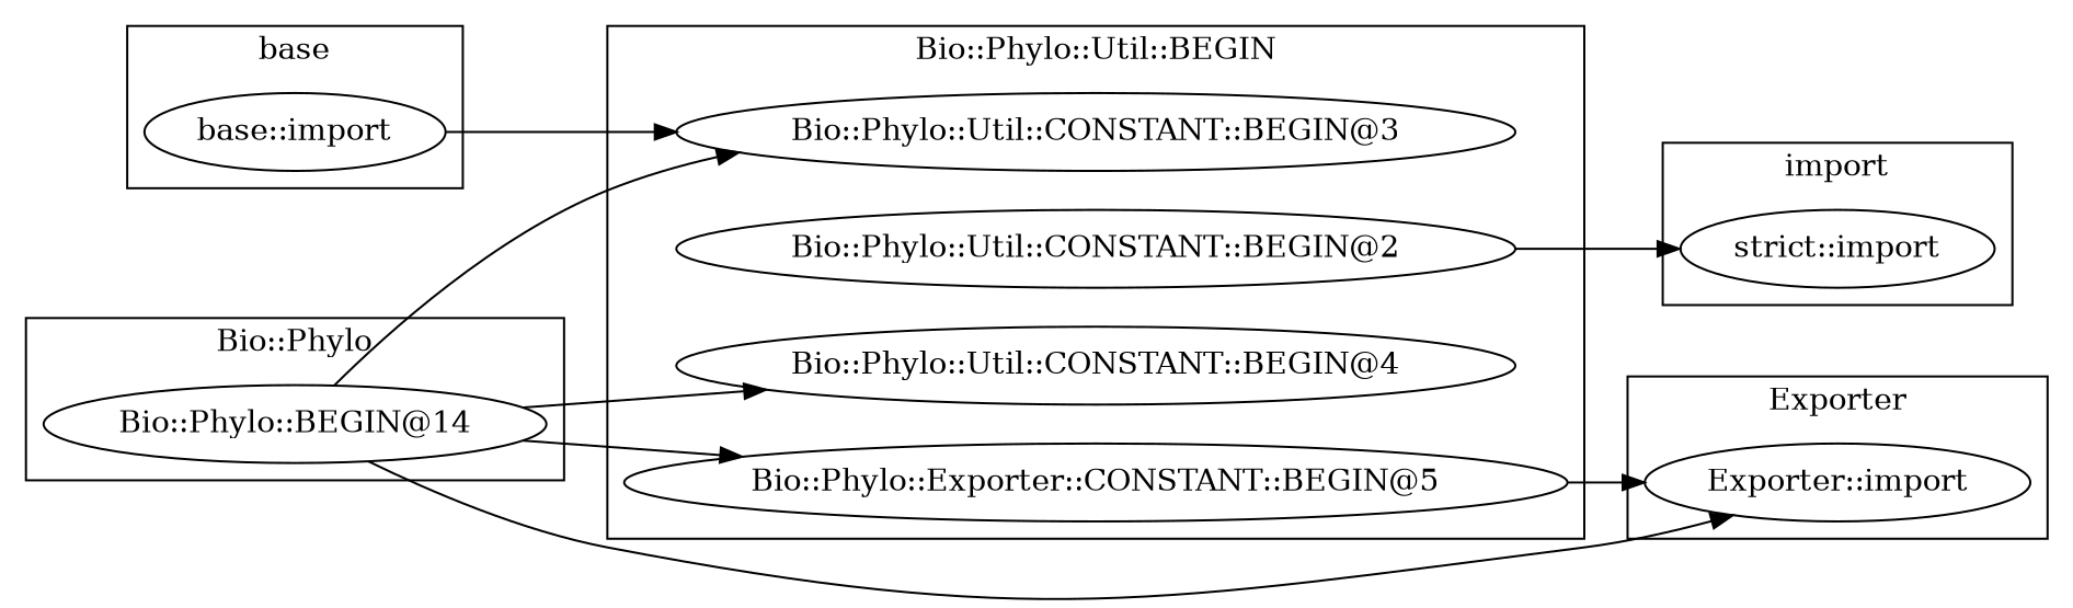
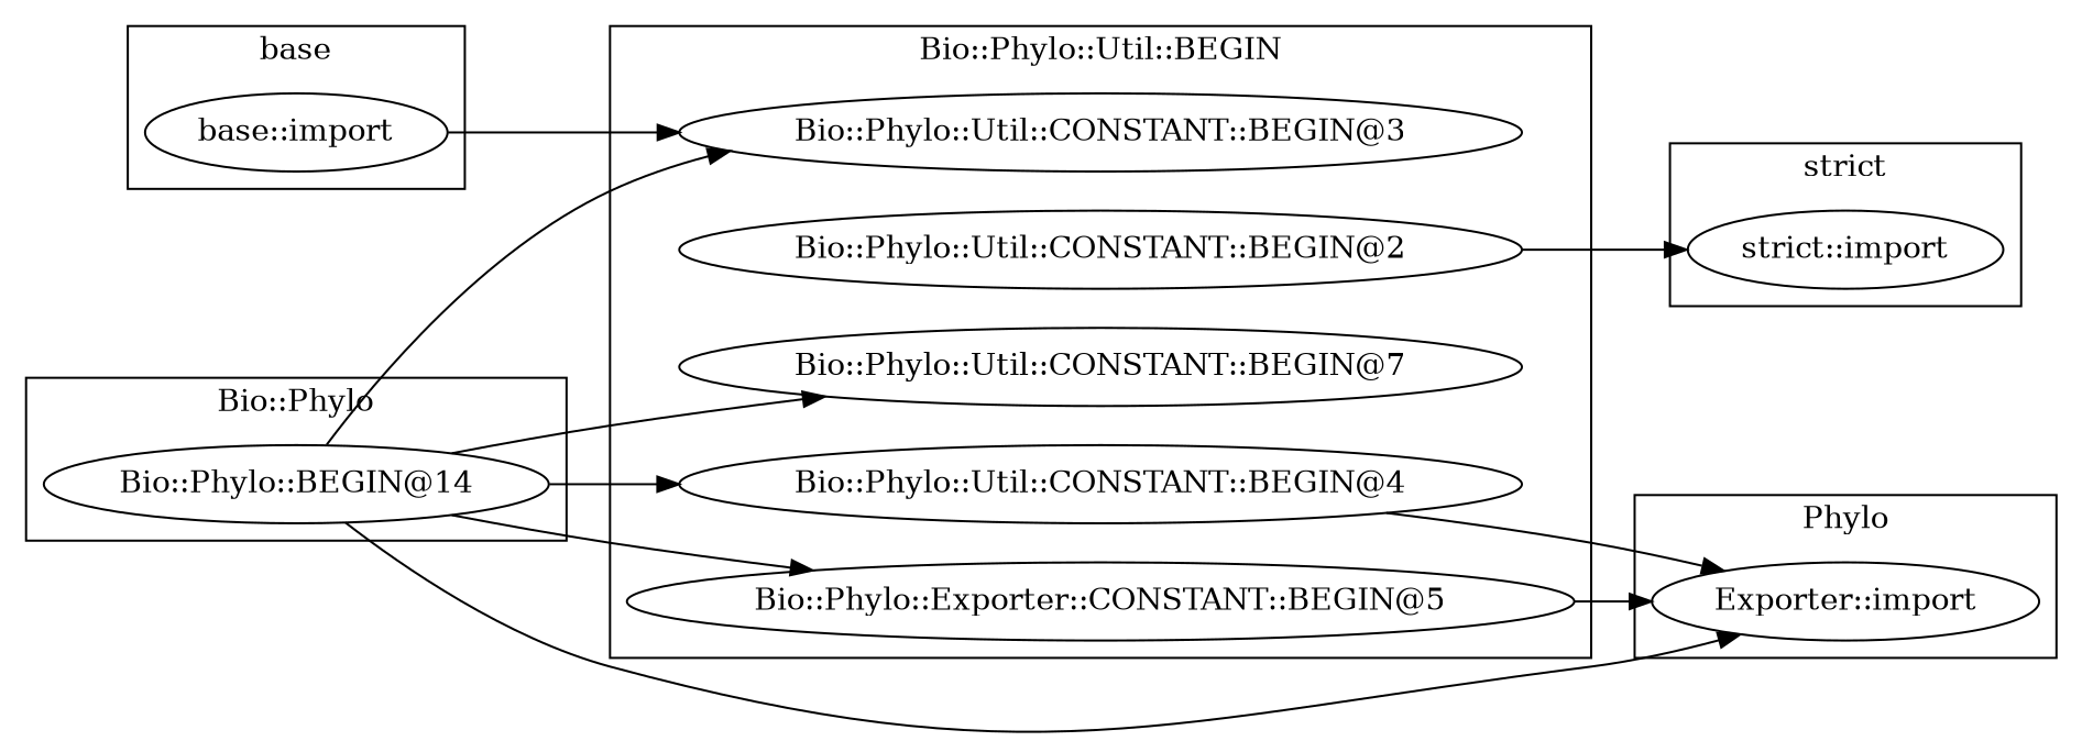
  digraph {
    rankdir=LR
    "Bio::Phylo::Util::CONSTANT::BEGIN@3"
    n2 [label="Bio::Phylo::Exporter::CONSTANT::BEGIN@5"]
    "Bio::Phylo::Util::CONSTANT::BEGIN@4"
    "Bio::Phylo::Util::CONSTANT::BEGIN@2"
+   "Bio::Phylo::Util::CONSTANT::BEGIN@7"
    "base::import"
    "Exporter::import"
    "strict::import"
    "Bio::Phylo::BEGIN@14"
    subgraph cluster_1 {
      label="Bio::Phylo::Util::BEGIN"
      "Bio::Phylo::Util::CONSTANT::BEGIN@3"
      n2
      "Bio::Phylo::Util::CONSTANT::BEGIN@4"
      "Bio::Phylo::Util::CONSTANT::BEGIN@2"
+     "Bio::Phylo::Util::CONSTANT::BEGIN@7"
    }
    subgraph cluster_2 {
      label=base
      "base::import"
    }
    subgraph cluster_3 {
-     label=Exporter
+     label=Phylo
      "Exporter::import"
    }
    subgraph cluster_4 {
-     label=import
+     label="strict"
      "strict::import"
    }
    subgraph cluster_5 {
      label="Bio::Phylo"
      "Bio::Phylo::BEGIN@14"
    }
    n2 -> "Exporter::import"
+   "Bio::Phylo::Util::CONSTANT::BEGIN@4" -> "Exporter::import"
    "Bio::Phylo::Util::CONSTANT::BEGIN@2" -> "strict::import"
    "base::import" -> "Bio::Phylo::Util::CONSTANT::BEGIN@3"
    "Bio::Phylo::BEGIN@14" -> "Bio::Phylo::Util::CONSTANT::BEGIN@3"
    "Bio::Phylo::BEGIN@14" -> n2
    "Bio::Phylo::BEGIN@14" -> "Bio::Phylo::Util::CONSTANT::BEGIN@4"
+   "Bio::Phylo::BEGIN@14" -> "Bio::Phylo::Util::CONSTANT::BEGIN@7"
    "Bio::Phylo::BEGIN@14" -> "Exporter::import"
  }
